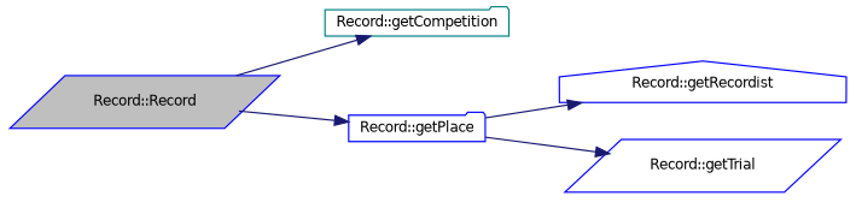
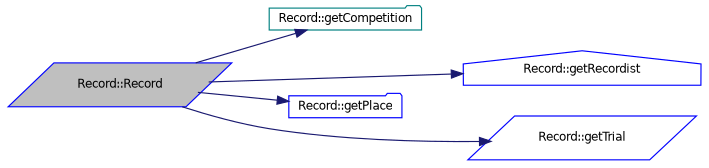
  digraph {
    rankdir=LR
    node [color=blue fillcolor=white fontname=Helvetica fontsize=10 shape=parallelogram style=filled]
    edge [color=midnightblue fontname=Helvetica fontsize=10 labelfontname=Helvetica labelfontsize=10 style=solid]
    n1 [fillcolor=grey75 fontcolor=black height=0.2 label="Record::Record" width=0.4]
    n2 [color=teal height=0.2 label="Record::getCompetition" shape=folder width=0.4]
    n3 [height=0.2 label="Record::getPlace" shape=folder width=0.4]
    n4 [height=0.2 label="Record::getRecordist" shape=house width=0.4]
    n5 [height=0.2 label="Record::getTrial" width=0.4]
    n1 -> n2
    n1 -> n3
-   n3 -> n4
-   n3 -> n5
+   n1 -> n4
+   n1 -> n5
  }
